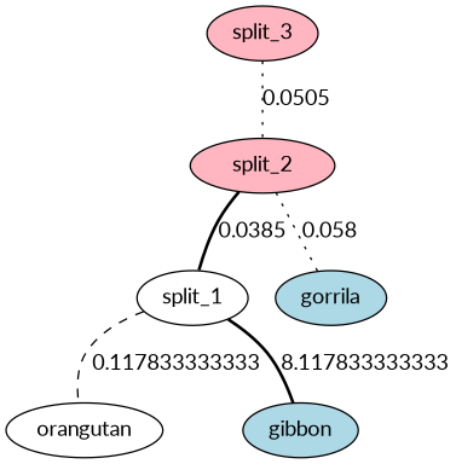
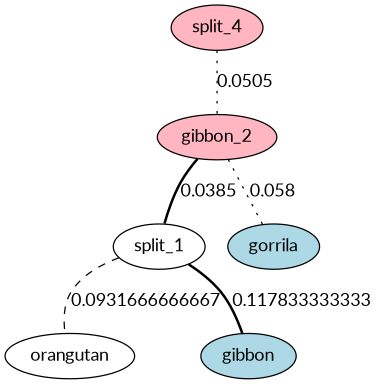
  graph {
    fontname=Lato
    node [fillcolor=white fontname=Lato style=filled]
    edge [fontname=Lato style=bold]
    split_1
    orangutan
    gibbon [fillcolor=lightblue]
-   split_2 [fillcolor=lightpink]
+   split_2 [fillcolor=lightpink label=gibbon_2]
    gorrila [fillcolor=lightblue]
-   split_3 [fillcolor=lightpink]
-   split_1 -- orangutan [label=0.117833333333 style=dashed]
-   split_1 -- gibbon [label=8.117833333333]
+   split_3 [fillcolor=lightpink label=split_4]
+   split_1 -- orangutan [label=0.0931666666667 style=dashed]
+   split_1 -- gibbon [label=0.117833333333]
    split_2 -- split_1 [label=0.0385]
    split_2 -- gorrila [label=0.058 style=dotted]
    split_3 -- split_2 [label=0.0505 style=dotted]
  }
